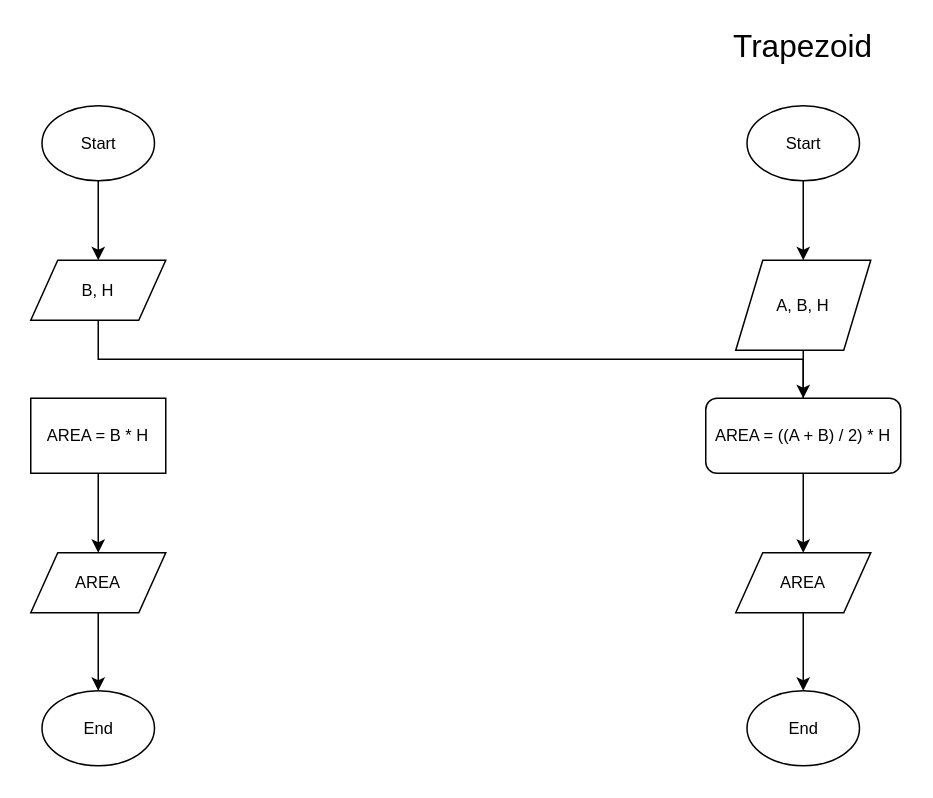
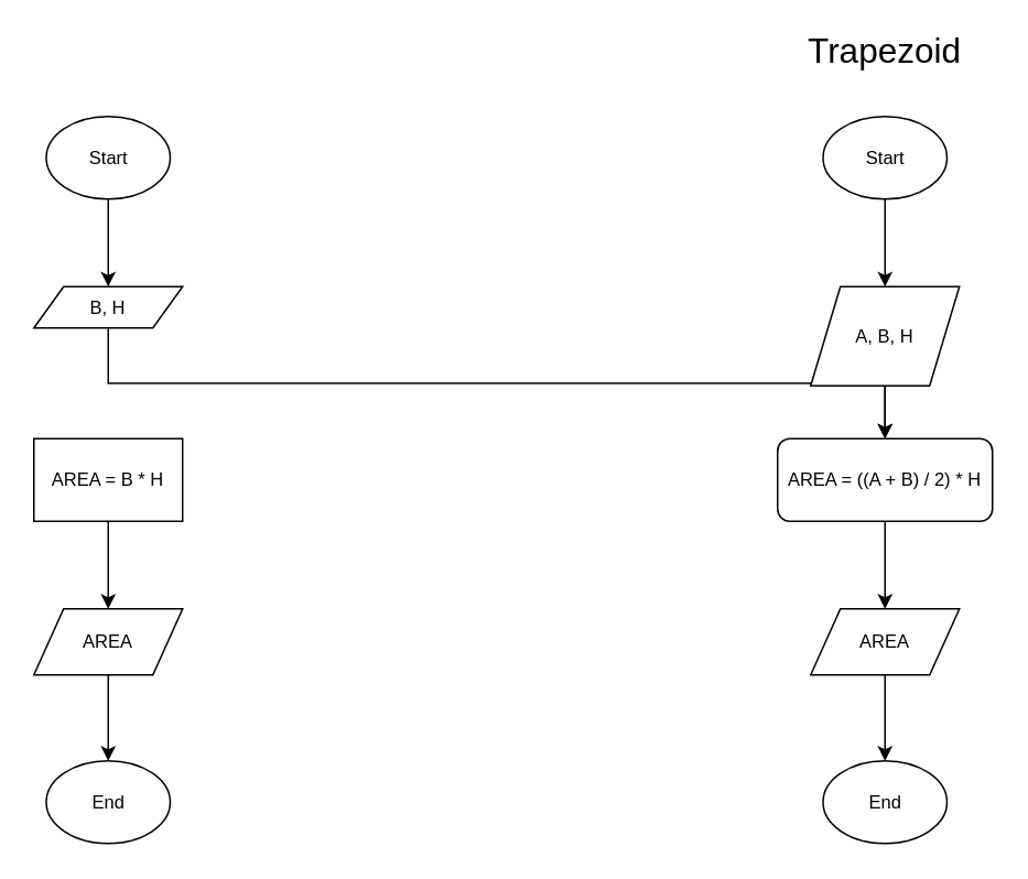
  <mxCell id="0" />
  <mxCell id="1" parent="0" />
  <mxCell id="2" style="edgeStyle=orthogonalEdgeStyle;rounded=0;orthogonalLoop=1;jettySize=auto;html=1;exitX=0.5;exitY=1;exitDx=0;exitDy=0;fontSize=11;" edge="1" parent="1" source="3" target="17"><mxGeometry relative="1" as="geometry" /></mxCell>
- <mxCell id="3" value="B, H" style="shape=parallelogram;perimeter=parallelogramPerimeter;whiteSpace=wrap;html=1;fontSize=11;" vertex="1" parent="1"><mxGeometry x="20" y="173" width="90" height="40" as="geometry" /></mxCell>
+ <mxCell id="3" value="B, H" style="shape=parallelogram;perimeter=parallelogramPerimeter;whiteSpace=wrap;html=1;fontSize=11;" vertex="1" parent="1"><mxGeometry x="20" y="173" width="90" height="25" as="geometry" /></mxCell>
  <mxCell id="4" style="edgeStyle=orthogonalEdgeStyle;rounded=0;orthogonalLoop=1;jettySize=auto;html=1;exitX=0.5;exitY=1;exitDx=0;exitDy=0;fontSize=11;" edge="1" parent="1" source="5" target="3"><mxGeometry relative="1" as="geometry" /></mxCell>
  <mxCell id="5" value="Start" style="ellipse;whiteSpace=wrap;html=1;fontSize=11;" vertex="1" parent="1"><mxGeometry x="27.5" y="70" width="75" height="50" as="geometry" /></mxCell>
  <mxCell id="6" style="edgeStyle=orthogonalEdgeStyle;rounded=0;orthogonalLoop=1;jettySize=auto;html=1;exitX=0.5;exitY=1;exitDx=0;exitDy=0;entryX=0.5;entryY=0;entryDx=0;entryDy=0;fontSize=11;" edge="1" parent="1" source="7" target="9"><mxGeometry relative="1" as="geometry" /></mxCell>
  <mxCell id="7" value="AREA = B * H" style="rounded=0;whiteSpace=wrap;html=1;fontSize=11;" vertex="1" parent="1"><mxGeometry x="20" y="265" width="90" height="50" as="geometry" /></mxCell>
  <mxCell id="8" style="edgeStyle=orthogonalEdgeStyle;rounded=0;orthogonalLoop=1;jettySize=auto;html=1;exitX=0.5;exitY=1;exitDx=0;exitDy=0;entryX=0.5;entryY=0;entryDx=0;entryDy=0;fontSize=11;" edge="1" parent="1" source="9" target="10"><mxGeometry relative="1" as="geometry" /></mxCell>
  <mxCell id="9" value="AREA" style="shape=parallelogram;perimeter=parallelogramPerimeter;whiteSpace=wrap;html=1;fontSize=11;" vertex="1" parent="1"><mxGeometry x="20" y="368" width="90" height="40" as="geometry" /></mxCell>
  <mxCell id="10" value="End" style="ellipse;whiteSpace=wrap;html=1;fontSize=11;" vertex="1" parent="1"><mxGeometry x="27.5" y="460" width="75" height="50" as="geometry" /></mxCell>
  <mxCell id="11" value="&lt;font style=&quot;font-size: 21px&quot;&gt;Trapezoid&lt;/font&gt;" style="text;html=1;strokeColor=none;fillColor=none;align=center;verticalAlign=middle;whiteSpace=wrap;rounded=0;" vertex="1" parent="1"><mxGeometry x="515" y="20" width="40" height="20" as="geometry" /></mxCell>
- <mxCell id="12" style="edgeStyle=orthogonalEdgeStyle;rounded=0;orthogonalLoop=1;jettySize=auto;html=1;exitX=0.5;exitY=1;exitDx=0;exitDy=0;entryX=0.5;entryY=0;entryDx=0;entryDy=0;fontSize=11;endArrow=none;" edge="1" parent="1" source="13" target="17"><mxGeometry relative="1" as="geometry" /></mxCell>
+ <mxCell id="12" style="edgeStyle=orthogonalEdgeStyle;rounded=0;orthogonalLoop=1;jettySize=auto;html=1;exitX=0.5;exitY=1;exitDx=0;exitDy=0;entryX=0.5;entryY=0;entryDx=0;entryDy=0;fontSize=11;" edge="1" parent="1" source="13" target="17"><mxGeometry relative="1" as="geometry" /></mxCell>
  <mxCell id="13" value="A, B, H" style="shape=parallelogram;perimeter=parallelogramPerimeter;whiteSpace=wrap;html=1;fontSize=11;" vertex="1" parent="1"><mxGeometry x="490" y="173" width="90" height="60" as="geometry" /></mxCell>
  <mxCell id="14" style="edgeStyle=orthogonalEdgeStyle;rounded=0;orthogonalLoop=1;jettySize=auto;html=1;exitX=0.5;exitY=1;exitDx=0;exitDy=0;fontSize=11;" edge="1" parent="1" source="15" target="13"><mxGeometry relative="1" as="geometry" /></mxCell>
  <mxCell id="15" value="Start" style="ellipse;whiteSpace=wrap;html=1;fontSize=11;" vertex="1" parent="1"><mxGeometry x="497.5" y="70" width="75" height="50" as="geometry" /></mxCell>
  <mxCell id="16" style="edgeStyle=orthogonalEdgeStyle;rounded=0;orthogonalLoop=1;jettySize=auto;html=1;exitX=0.5;exitY=1;exitDx=0;exitDy=0;entryX=0.5;entryY=0;entryDx=0;entryDy=0;fontSize=11;" edge="1" parent="1" source="17" target="19"><mxGeometry relative="1" as="geometry" /></mxCell>
  <mxCell id="17" value="AREA = ((A + B) / 2) * H" style="whiteSpace=wrap;html=1;fontSize=11;rounded=1;" vertex="1" parent="1"><mxGeometry x="470" y="265" width="130" height="50" as="geometry" /></mxCell>
  <mxCell id="18" style="edgeStyle=orthogonalEdgeStyle;rounded=0;orthogonalLoop=1;jettySize=auto;html=1;exitX=0.5;exitY=1;exitDx=0;exitDy=0;entryX=0.5;entryY=0;entryDx=0;entryDy=0;fontSize=11;" edge="1" parent="1" source="19" target="20"><mxGeometry relative="1" as="geometry" /></mxCell>
  <mxCell id="19" value="AREA" style="shape=parallelogram;perimeter=parallelogramPerimeter;whiteSpace=wrap;html=1;fontSize=11;" vertex="1" parent="1"><mxGeometry x="490" y="368" width="90" height="40" as="geometry" /></mxCell>
  <mxCell id="20" value="End" style="ellipse;whiteSpace=wrap;html=1;fontSize=11;" vertex="1" parent="1"><mxGeometry x="497.5" y="460" width="75" height="50" as="geometry" /></mxCell>
